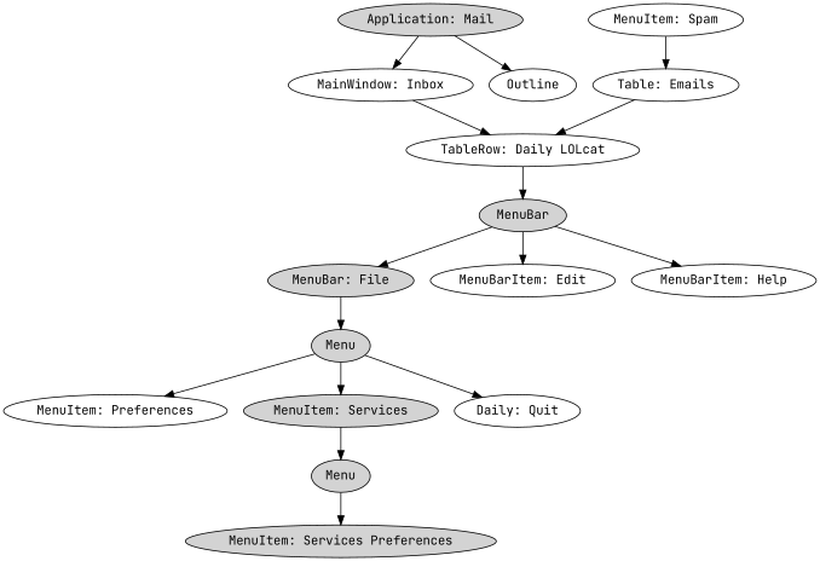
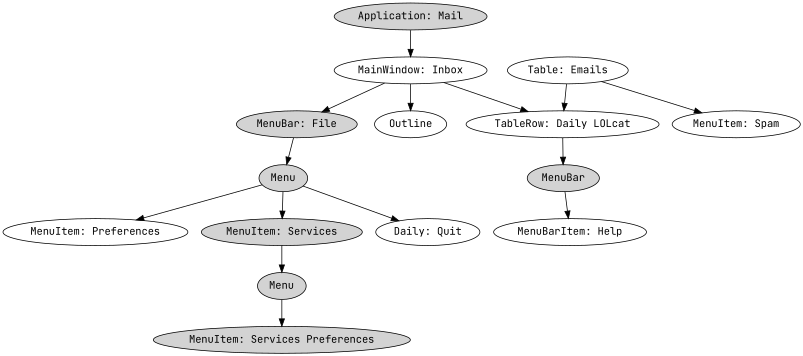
  digraph {
    fontname="JetBrains Mono"
    node [fontname="JetBrains Mono"]
    edge [fontname="JetBrains Mono"]
    n1 [label="Application: Mail" style=filled]
    n2 [label="MainWindow: Inbox"]
    n3 [label=Outline]
    n4 [label="TableRow: Daily LOLcat"]
    n5 [label=MenuBar style=filled]
    n6 [label="MenuBar: File" style=filled]
-   n7 [label="MenuBarItem: Edit"]
    n8 [label="MenuBarItem: Help"]
    n9 [label="Table: Emails"]
    n10 [label="MenuItem: Spam"]
    n11 [label=Menu style=filled]
    n12 [label="MenuItem: Preferences"]
    n13 [label="MenuItem: Services" style=filled]
    n14 [label="Daily: Quit"]
    n15 [label=Menu style=filled]
    n16 [label="MenuItem: Services Preferences" style=filled]
    n1 -> n2
-   n1 -> n3
+   n2 -> n3
    n2 -> n4
    n4 -> n5
-   n5 -> n6
-   n5 -> n7
+   n2 -> n6
    n5 -> n8
    n6 -> n11
    n9 -> n4
-   n10 -> n9
+   n9 -> n10
    n11 -> n12
    n11 -> n13
    n11 -> n14
    n13 -> n15
    n15 -> n16
  }
